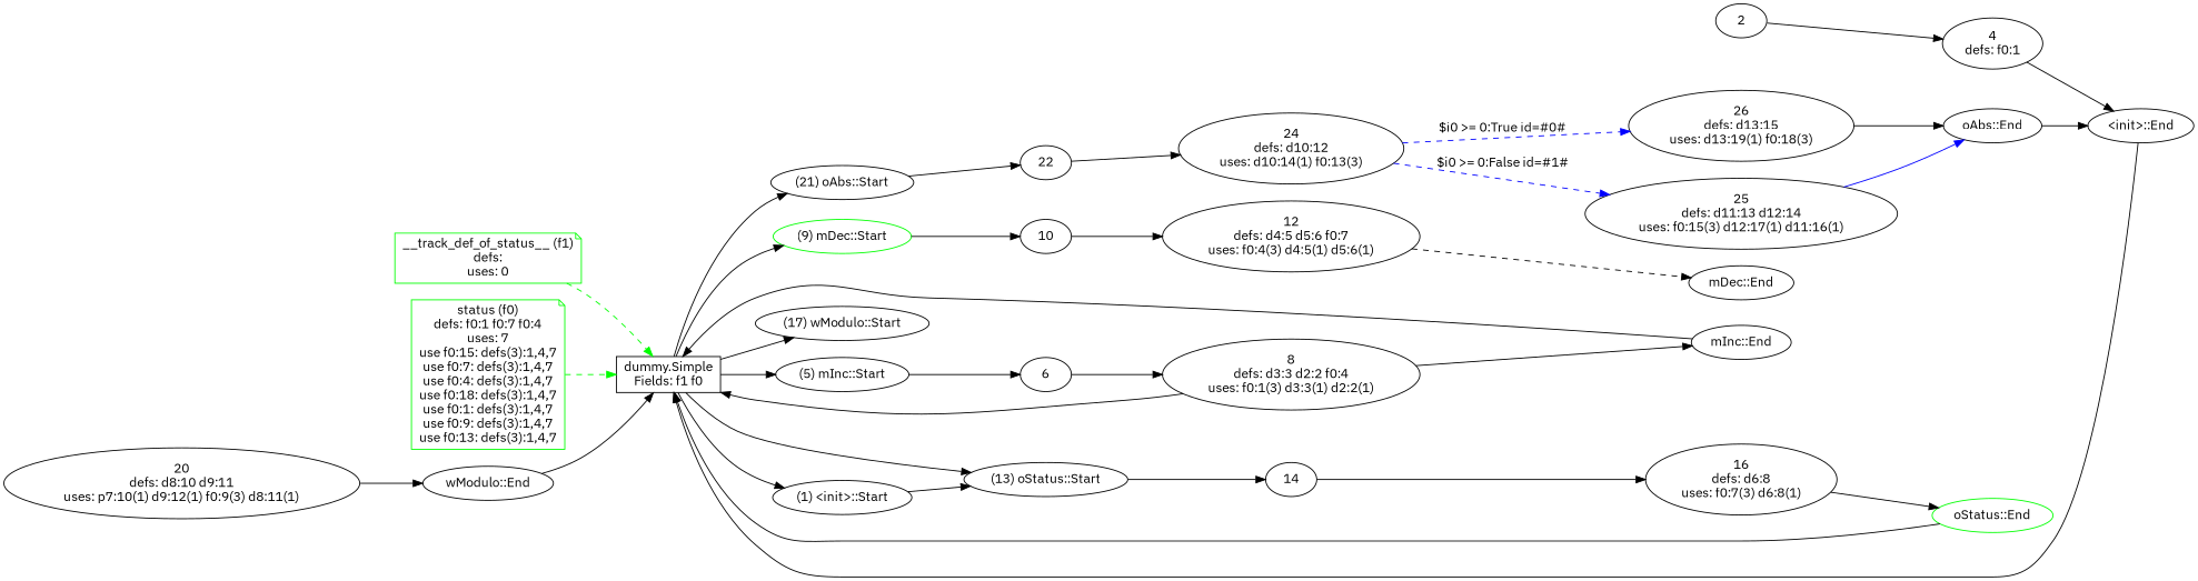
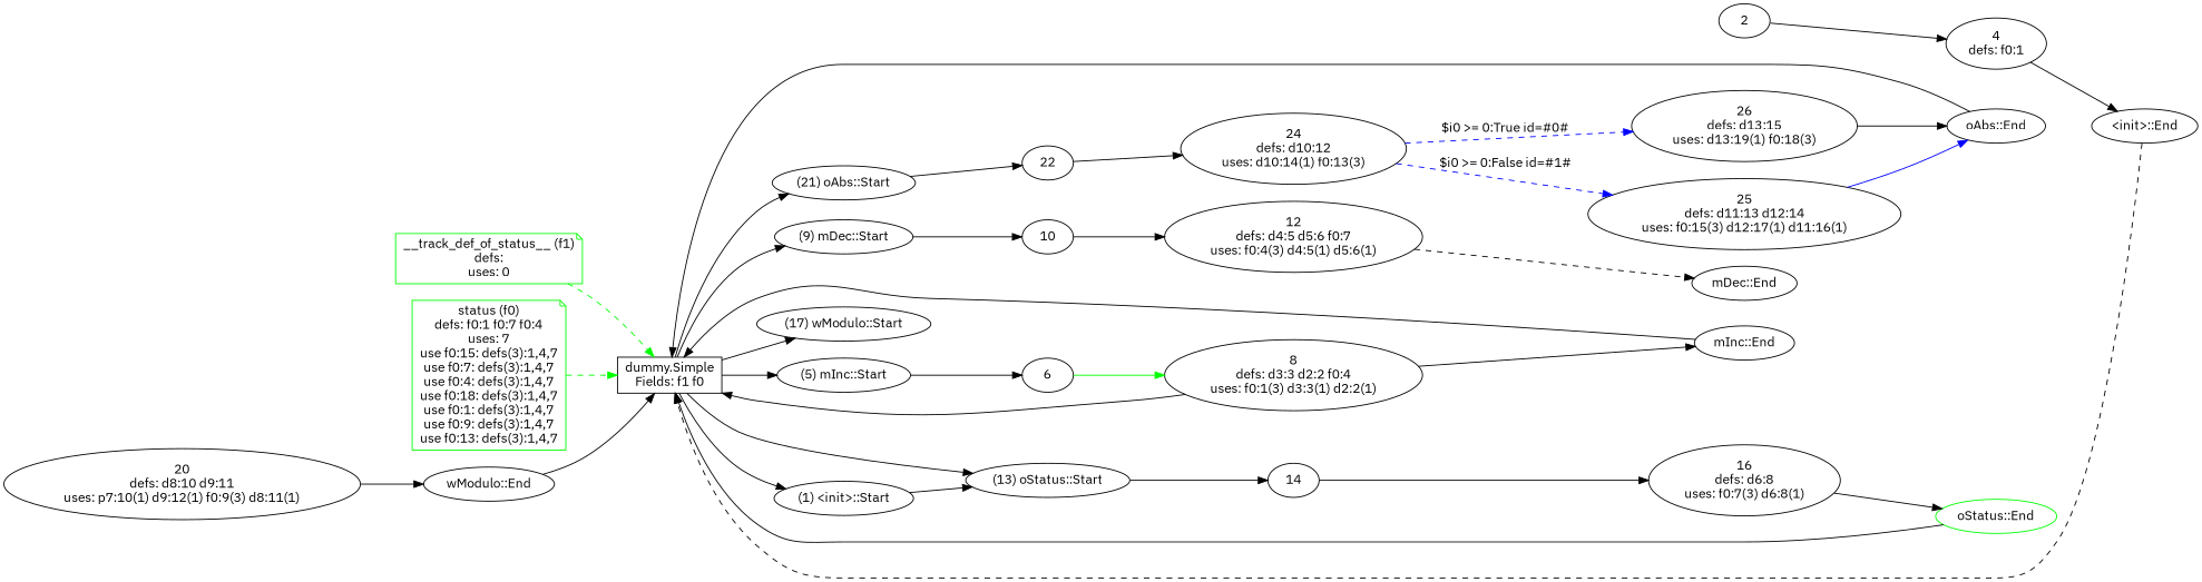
  digraph {
    fontname="IBM Plex Sans"
    rankdir=LR
    node [fontname="IBM Plex Sans"]
    edge [fontname="IBM Plex Sans"]
    n1 [label="dummy.Simple\nFields: f1 f0" shape=box]
    n2 [label="(21) oAbs::Start"]
    n3 [label="(1) <init>::Start"]
    n4 [label="(13) oStatus::Start"]
    n5 [label="(5) mInc::Start"]
    n6 [label="(17) wModulo::Start"]
-   n7 [label="(9) mDec::Start" color=green]
+   n7 [label="(9) mDec::Start"]
    n8 [label=22]
    n9 [label=14]
    n10 [label=6]
    n11 [label=10]
    n12 [color=green label="__track_def_of_status__ (f1)\ndefs:\nuses: 0" shape=note]
    n13 [color=green label="status (f0)\ndefs: f0:1 f0:7 f0:4\nuses: 7\nuse f0:15: defs(3):1,4,7\nuse f0:7: defs(3):1,4,7\nuse f0:4: defs(3):1,4,7\nuse f0:18: defs(3):1,4,7\nuse f0:1: defs(3):1,4,7\nuse f0:9: defs(3):1,4,7\nuse f0:13: defs(3):1,4,7" shape=note]
    n14 [label="24\ndefs: d10:12\nuses: d10:14(1) f0:13(3)"]
    n15 [label=2]
    n16 [label="4\ndefs: f0:1"]
    n17 [label="16\ndefs: d6:8\nuses: f0:7(3) d6:8(1)"]
    n18 [label="8\ndefs: d3:3 d2:2 f0:4\nuses: f0:1(3) d3:3(1) d2:2(1)"]
    n19 [label="12\ndefs: d4:5 d5:6 f0:7\nuses: f0:4(3) d4:5(1) d5:6(1)"]
    n20 [label="25\ndefs: d11:13 d12:14\nuses: f0:15(3) d12:17(1) d11:16(1)"]
    n21 [label="26\ndefs: d13:15\nuses: d13:19(1) f0:18(3)"]
    n22 [label="<init>::End"]
    n23 [color=green label="oStatus::End"]
    n24 [label="mInc::End"]
    n25 [label="20\ndefs: d8:10 d9:11\nuses: p7:10(1) d9:12(1) f0:9(3) d8:11(1)"]
    n26 [label="wModulo::End"]
    n27 [label="mDec::End"]
    n28 [label="oAbs::End"]
    n1 -> n2
    n1 -> n3
    n1 -> n4
    n1 -> n5
    n1 -> n6
    n1 -> n7
    n2 -> n8
    n3 -> n4
    n4 -> n9
    n5 -> n10
    n7 -> n11
    n8 -> n14
    n9 -> n17
-   n10 -> n18
+   n10 -> n18 [color=green]
    n11 -> n19
    n12 -> n1 [color=green style=dashed]
    n13 -> n1 [color=green style=dashed]
    n14 -> n20 [color=blue label="$i0 >= 0:False id=#1#" style=dashed]
    n14 -> n21 [color=blue label="$i0 >= 0:True id=#0#" style=dashed]
    n15 -> n16
    n16 -> n22
    n17 -> n23
    n18 -> n1
    n18 -> n24
    n19 -> n27 [style=dashed]
    n20 -> n28 [color=blue]
    n21 -> n28
-   n22 -> n1
+   n22 -> n1 [style=dashed]
    n23 -> n1
    n24 -> n1
    n25 -> n26
    n26 -> n1
-   n28 -> n22
+   n28 -> n1
  }
